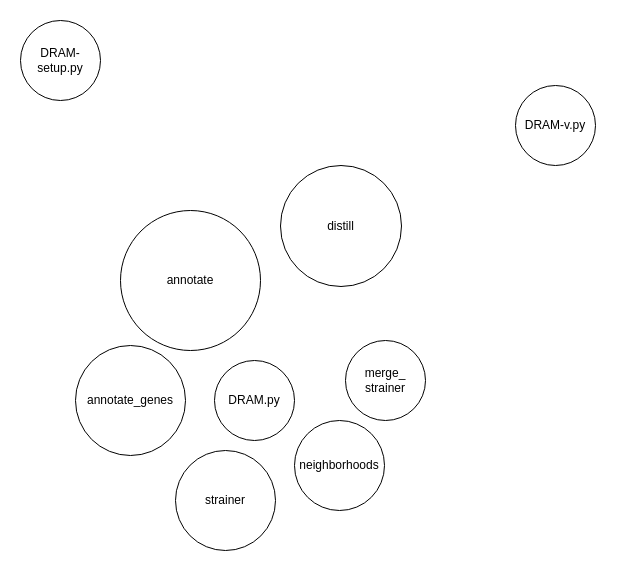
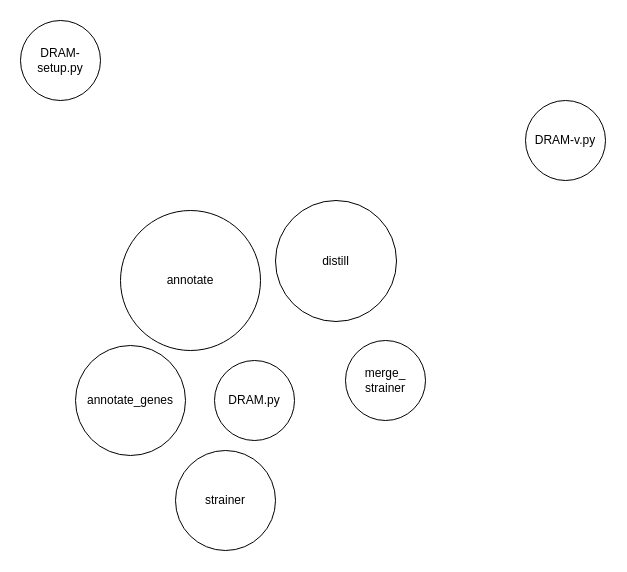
  <mxCell id="0" />
  <mxCell id="1" parent="0" />
  <mxCell id="2" value="DRAM.py" style="ellipse;whiteSpace=wrap;html=1;aspect=fixed;" vertex="1" parent="1"><mxGeometry x="214" y="360" width="80" height="80" as="geometry" /></mxCell>
  <mxCell id="3" value="annotate" style="ellipse;whiteSpace=wrap;html=1;aspect=fixed;" vertex="1" parent="1"><mxGeometry x="120" y="210" width="140" height="140" as="geometry" /></mxCell>
  <mxCell id="4" value="annotate_genes" style="ellipse;whiteSpace=wrap;html=1;aspect=fixed;" vertex="1" parent="1"><mxGeometry x="75" y="345" width="110" height="110" as="geometry" /></mxCell>
  <mxCell id="5" value="&lt;div&gt;merge_&lt;/div&gt;&lt;div&gt;strainer&lt;/div&gt;" style="ellipse;whiteSpace=wrap;html=1;aspect=fixed;" vertex="1" parent="1"><mxGeometry x="345" y="340" width="80" height="80" as="geometry" /></mxCell>
- <mxCell id="6" value="neighborhoods" style="ellipse;whiteSpace=wrap;html=1;aspect=fixed;" vertex="1" parent="1"><mxGeometry x="294" y="420" width="90" height="90" as="geometry" /></mxCell>
  <mxCell id="7" value="strainer" style="ellipse;whiteSpace=wrap;html=1;aspect=fixed;" vertex="1" parent="1"><mxGeometry x="175" y="450" width="100" height="100" as="geometry" /></mxCell>
- <mxCell id="8" value="distill" style="ellipse;whiteSpace=wrap;html=1;aspect=fixed;" vertex="1" parent="1"><mxGeometry x="280" y="165" width="121" height="121" as="geometry" /></mxCell>
- <mxCell id="9" value="DRAM-v.py" style="ellipse;whiteSpace=wrap;html=1;aspect=fixed;" vertex="1" parent="1"><mxGeometry x="515" y="85" width="80" height="80" as="geometry" /></mxCell>
+ <mxCell id="8" value="distill" style="ellipse;whiteSpace=wrap;html=1;aspect=fixed;" vertex="1" parent="1"><mxGeometry x="275" y="200" width="121" height="121" as="geometry" /></mxCell>
+ <mxCell id="9" value="DRAM-v.py" style="ellipse;whiteSpace=wrap;html=1;aspect=fixed;" vertex="1" parent="1"><mxGeometry x="525" y="100" width="80" height="80" as="geometry" /></mxCell>
  <mxCell id="10" value="&lt;div&gt;DRAM-&lt;/div&gt;&lt;div&gt;setup.py&lt;/div&gt;" style="ellipse;whiteSpace=wrap;html=1;aspect=fixed;" vertex="1" parent="1"><mxGeometry x="20" y="20" width="80" height="80" as="geometry" /></mxCell>
